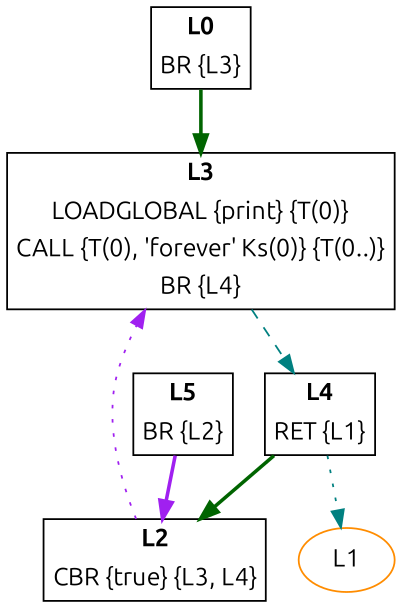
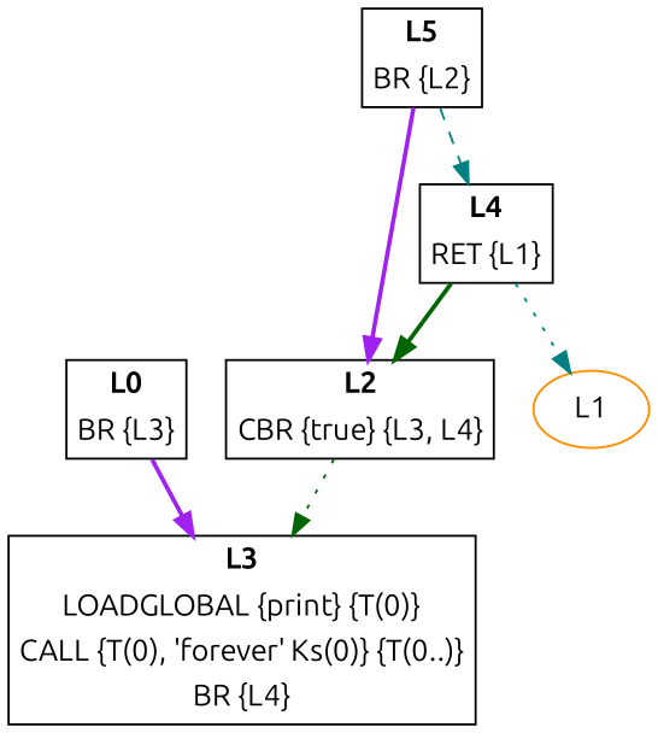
  digraph {
    fontname=Ubuntu
    node [fontname=Ubuntu margin=0 shape=none]
    edge [color=darkgreen fontname=Ubuntu style=bold]
    n1 [label=<<TABLE BORDER="1" CELLBORDER="0"> <TR><TD><B>L0</B></TD></TR> <TR><TD>BR {L3}</TD></TR> </TABLE>>]
    n2 [label=<<TABLE BORDER="1" CELLBORDER="0"> <TR><TD><B>L3</B></TD></TR> <TR><TD>LOADGLOBAL {print} {T(0)}</TD></TR> <TR><TD>CALL {T(0), 'forever' Ks(0)} {T(0..)}</TD></TR> <TR><TD>BR {L4}</TD></TR> </TABLE>>]
    n3 [label=<<TABLE BORDER="1" CELLBORDER="0"> <TR><TD><B>L4</B></TD></TR> <TR><TD>RET {L1}</TD></TR> </TABLE>>]
    n4 [label=<<TABLE BORDER="1" CELLBORDER="0"> <TR><TD><B>L2</B></TD></TR> <TR><TD>CBR {true} {L3, L4}</TD></TR> </TABLE>>]
    L1 [color=darkorange margin="" shape=""]
    n6 [label=<<TABLE BORDER="1" CELLBORDER="0"> <TR><TD><B>L5</B></TD></TR> <TR><TD>BR {L2}</TD></TR> </TABLE>>]
-   n1 -> n2
-   n2 -> n3 [color=teal style=dashed]
+   n1 -> n2 [color=purple]
+   n6 -> n3 [color=teal style=dashed]
    n3 -> n4
    n3 -> L1 [color=teal style=dotted]
-   n4 -> n2 [color=purple style=dotted]
+   n4 -> n2 [style=dotted]
    n6 -> n4 [color=purple]
  }
